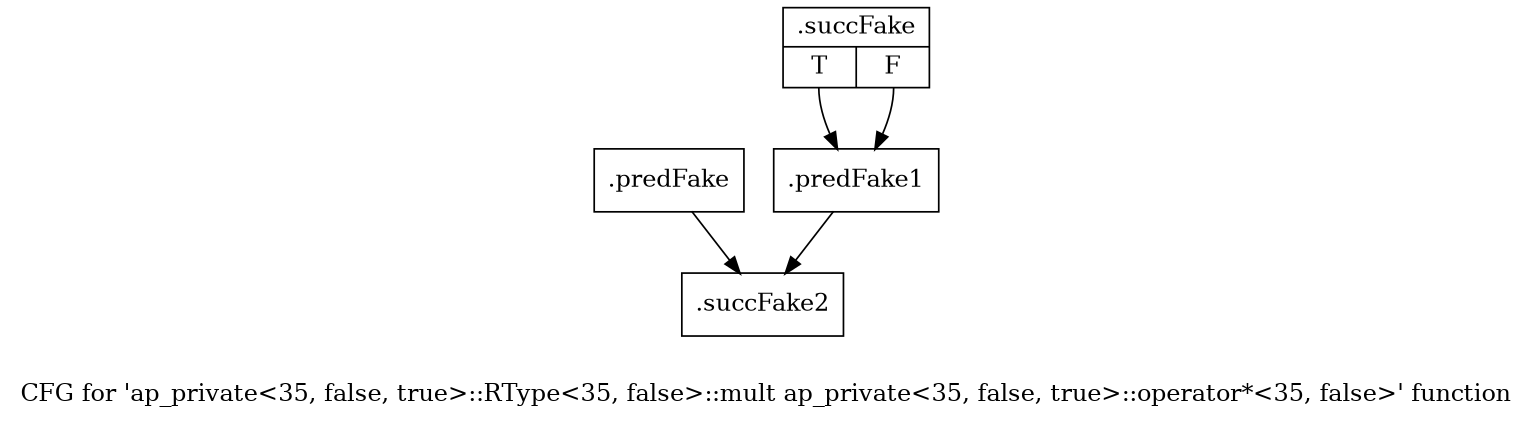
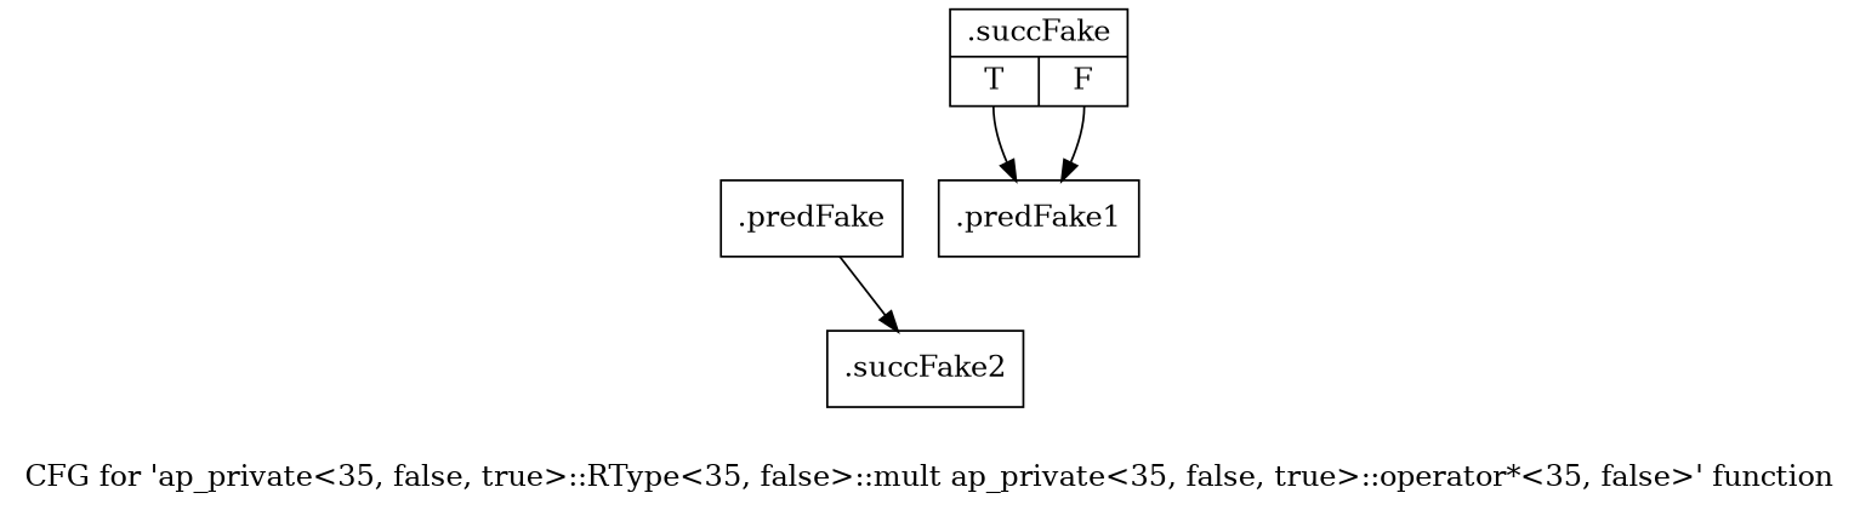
  digraph {
    label="CFG for 'ap_private\<35, false, true\>::RType\<35, false\>::mult ap_private\<35, false, true\>::operator*\<35, false\>' function"
    node [shape=record filename="/mnt/xilinx/Vitis_HLS/2021.2/include/etc/ap_private.h" linenumber=2077]
    edge [execusionnum=10 filename="/mnt/xilinx/Vitis_HLS/2021.2/include/etc/ap_private.h"]
    n1 [label="{.predFake}" filename="" linenumber=""]
    n2 [label="{.succFake2}"]
    n3 [label="{.succFake|{<s0>T|<s1>F}}" linenumber=2076]
    n4 [label="{.predFake1}"]
    n1 -> n2
    n3 -> n4 [tailport=s0 execusionnum="" filename=""]
    n3 -> n4 [tailport=s1]
-   n4 -> n2 [execusionnum=20]
  }
